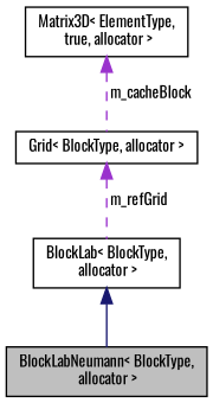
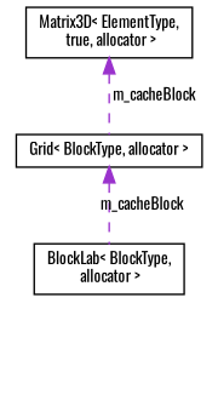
  digraph {
    fontname=Oswald
    node [color=black fillcolor=white fontname=Oswald fontsize=10 shape=record style=filled]
    edge [color=darkorchid3 dir=back fontname=Oswald fontsize=10 labelfontname=Helvetica labelfontsize=10 style=dashed]
-   n1 [fillcolor=grey75 fontcolor=black height=0.2 label="BlockLabNeumann\< BlockType,\l allocator \>" width=0.4]
    n2 [height=0.2 label="BlockLab\< BlockType,\l allocator \>" width=0.4]
    n3 [height=0.2 label="Grid\< BlockType, allocator \>" width=0.4]
    n4 [height=0.2 label="Matrix3D\< ElementType,\l true, allocator \>" width=0.4]
-   n2 -> n1 [color=midnightblue style=solid]
-   n3 -> n2 [label=" m_refGrid"]
+   n3 -> n2 [label=" m_cacheBlock"]
    n4 -> n3 [label=" m_cacheBlock"]
  }
